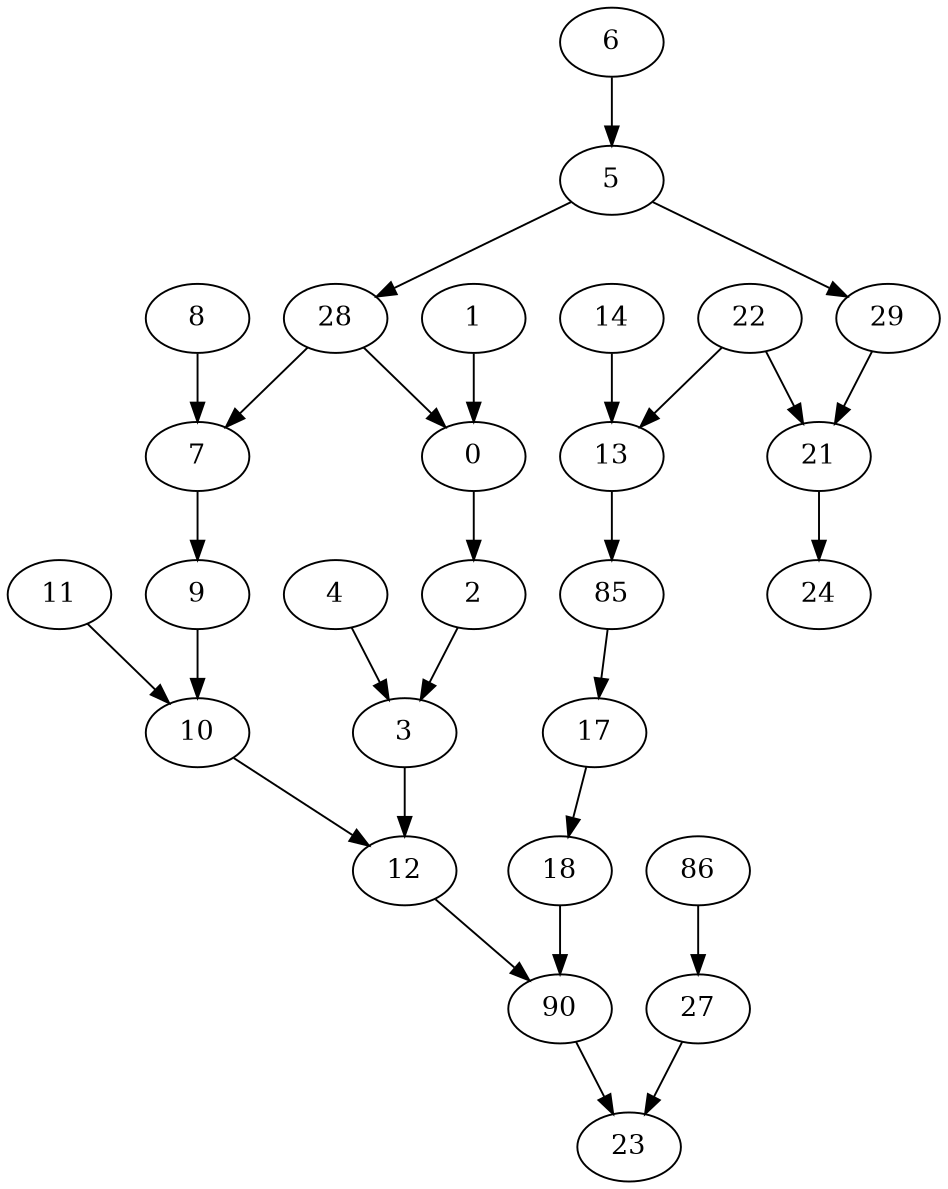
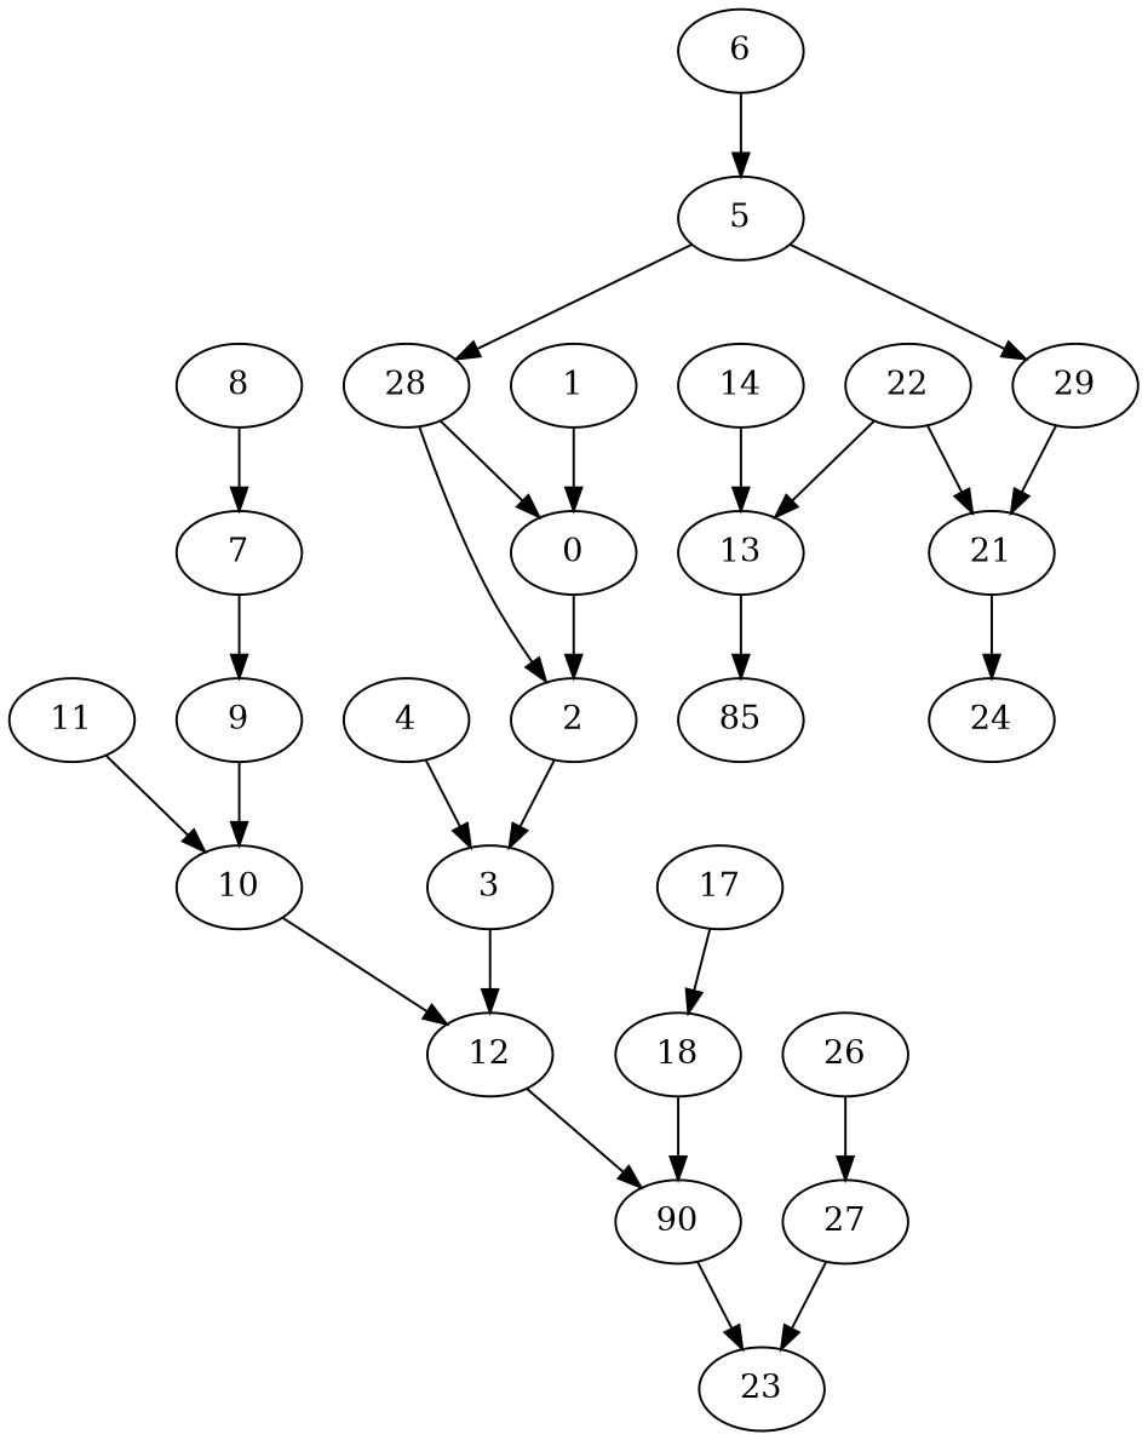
  digraph {
    2
    3
    12
    n4 [label=90]
    23
    5
    28
    29
    7
    0
    21
    9
    n13 [label=85]
    13
    24
    10
    17
    18
    1
    4
    6
    8
    11
    14
    22
-   26 [label=86]
+   26
    27
    2 -> 3
    3 -> 12
    12 -> n4
    n4 -> 23
    5 -> 28
    5 -> 29
-   28 -> 7
+   28 -> 2
    28 -> 0
    29 -> 21
    7 -> 9
    0 -> 2
    21 -> 24
    9 -> 10
-   n13 -> 17
    13 -> n13
    10 -> 12
    17 -> 18
    18 -> n4
    1 -> 0
    4 -> 3
    6 -> 5
    8 -> 7
    11 -> 10
    14 -> 13
    22 -> 21
    22 -> 13
    26 -> 27
    27 -> 23
  }
